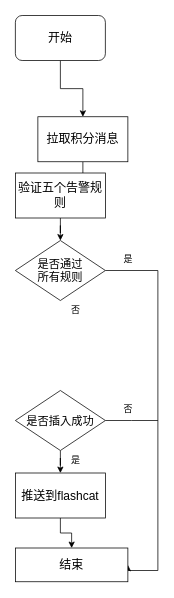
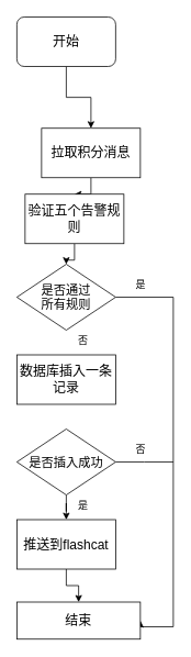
  <mxCell id="0" />
  <mxCell id="1" parent="0" />
  <mxCell id="2" style="edgeStyle=orthogonalEdgeStyle;rounded=0;orthogonalLoop=1;jettySize=auto;html=1;entryX=0.5;entryY=0;entryDx=0;entryDy=0;" edge="1" parent="1" source="3" target="5"><mxGeometry relative="1" as="geometry" /></mxCell>
  <mxCell id="3" value="&lt;font style=&quot;font-size: 16px;&quot;&gt;开始&lt;/font&gt;" style="rounded=1;whiteSpace=wrap;html=1;" vertex="1" parent="1"><mxGeometry x="20" y="20" width="120" height="60" as="geometry" /></mxCell>
  <mxCell id="4" style="edgeStyle=orthogonalEdgeStyle;rounded=0;orthogonalLoop=1;jettySize=auto;html=1;entryX=0.5;entryY=0;entryDx=0;entryDy=0;" edge="1" parent="1" source="5" target="7"><mxGeometry relative="1" as="geometry" /></mxCell>
  <mxCell id="5" value="&lt;font style=&quot;font-size: 16px;&quot;&gt;拉取积分消息&lt;/font&gt;" style="rounded=0;whiteSpace=wrap;html=1;" vertex="1" parent="1"><mxGeometry x="50" y="155" width="120" height="60" as="geometry" /></mxCell>
  <mxCell id="6" style="edgeStyle=orthogonalEdgeStyle;rounded=0;orthogonalLoop=1;jettySize=auto;html=1;entryX=0.5;entryY=0;entryDx=0;entryDy=0;" edge="1" parent="1" source="7" target="9"><mxGeometry relative="1" as="geometry" /></mxCell>
- <mxCell id="7" value="&lt;font style=&quot;font-size: 16px;&quot;&gt;验证五个告警规则&lt;/font&gt;" style="rounded=0;whiteSpace=wrap;html=1;" vertex="1" parent="1"><mxGeometry x="20" y="230" width="120" height="60" as="geometry" /></mxCell>
+ <mxCell id="7" value="&lt;font style=&quot;font-size: 16px;&quot;&gt;验证五个告警规则&lt;/font&gt;" style="rounded=0;whiteSpace=wrap;html=1;" vertex="1" parent="1"><mxGeometry x="30" y="235" width="120" height="60" as="geometry" /></mxCell>
  <mxCell id="8" style="edgeStyle=orthogonalEdgeStyle;rounded=0;orthogonalLoop=1;jettySize=auto;html=1;entryX=1;entryY=0.5;entryDx=0;entryDy=0;exitX=1;exitY=0.5;exitDx=0;exitDy=0;" edge="1" parent="1" source="9" target="16"><mxGeometry relative="1" as="geometry"><Array as="points"><mxPoint x="210" y="360" /><mxPoint x="210" y="760" /></Array></mxGeometry></mxCell>
  <mxCell id="9" value="&lt;font style=&quot;font-size: 15px;&quot;&gt;是否通过&lt;br&gt;所有规则&lt;/font&gt;" style="rhombus;whiteSpace=wrap;html=1;" vertex="1" parent="1"><mxGeometry x="20" y="320" width="120" height="80" as="geometry" /></mxCell>
+ <mxCell id="10" value="&lt;span style=&quot;font-size: 16px;&quot;&gt;数据库插入一条记录&lt;/span&gt;" style="rounded=0;whiteSpace=wrap;html=1;" vertex="1" parent="1"><mxGeometry x="20" y="430" width="120" height="60" as="geometry" /></mxCell>
  <mxCell id="11" style="edgeStyle=orthogonalEdgeStyle;rounded=0;orthogonalLoop=1;jettySize=auto;html=1;entryX=0.5;entryY=0;entryDx=0;entryDy=0;" edge="1" parent="1" source="13" target="15"><mxGeometry relative="1" as="geometry" /></mxCell>
  <mxCell id="12" style="edgeStyle=orthogonalEdgeStyle;rounded=0;orthogonalLoop=1;jettySize=auto;html=1;endArrow=none;endFill=0;" edge="1" parent="1" source="13"><mxGeometry relative="1" as="geometry"><mxPoint x="210" y="560" as="targetPoint" /></mxGeometry></mxCell>
  <mxCell id="13" value="&lt;font style=&quot;font-size: 15px;&quot;&gt;是否插入成功&lt;br&gt;&lt;/font&gt;" style="rhombus;whiteSpace=wrap;html=1;" vertex="1" parent="1"><mxGeometry x="20" y="520" width="120" height="80" as="geometry" /></mxCell>
  <mxCell id="14" style="edgeStyle=orthogonalEdgeStyle;rounded=0;orthogonalLoop=1;jettySize=auto;html=1;" edge="1" parent="1" source="15" target="16"><mxGeometry relative="1" as="geometry" /></mxCell>
  <mxCell id="15" value="&lt;font style=&quot;font-size: 16px;&quot;&gt;推送到flashcat&lt;/font&gt;" style="rounded=0;whiteSpace=wrap;html=1;" vertex="1" parent="1"><mxGeometry x="20" y="630" width="120" height="60" as="geometry" /></mxCell>
  <mxCell id="16" value="&lt;font style=&quot;font-size: 16px;&quot;&gt;结束&lt;/font&gt;" style="rounded=0;whiteSpace=wrap;html=1;" vertex="1" parent="1"><mxGeometry x="20" y="730" width="150" height="45" as="geometry" /></mxCell>
  <mxCell id="17" value="是" style="text;html=1;align=center;verticalAlign=middle;resizable=0;points=[];autosize=1;strokeColor=none;fillColor=none;" vertex="1" parent="1"><mxGeometry x="80" y="598" width="40" height="30" as="geometry" /></mxCell>
  <mxCell id="18" value="否" style="text;html=1;align=center;verticalAlign=middle;resizable=0;points=[];autosize=1;strokeColor=none;fillColor=none;" vertex="1" parent="1"><mxGeometry x="80" y="398" width="40" height="30" as="geometry" /></mxCell>
  <mxCell id="19" value="是" style="text;html=1;align=center;verticalAlign=middle;resizable=0;points=[];autosize=1;strokeColor=none;fillColor=none;" vertex="1" parent="1"><mxGeometry x="150" y="330" width="40" height="30" as="geometry" /></mxCell>
  <mxCell id="20" value="否" style="text;html=1;align=center;verticalAlign=middle;resizable=0;points=[];autosize=1;strokeColor=none;fillColor=none;" vertex="1" parent="1"><mxGeometry x="150" y="530" width="40" height="30" as="geometry" /></mxCell>
